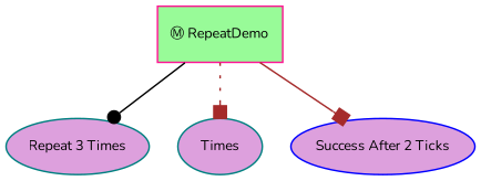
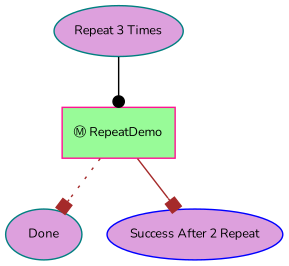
  digraph {
    fontname=Nunito
    ordering=out
    node [color=teal fillcolor=plum fontcolor=black fontname=Nunito fontsize=9 shape=ellipse style=filled]
    edge [arrowhead=box color=brown fontname=Nunito style=solid]
    n1 [color=deeppink fillcolor=palegreen label="Ⓜ RepeatDemo" shape=box]
    n2 [label="Repeat 3 Times"]
-   n3 [label=Times]
-   n4 [color=blue label="Success After 2 Ticks"]
-   n1 -> n2 [arrowhead=dot color=black]
+   n3 [label=Done]
+   n4 [color=blue label="Success After 2 Repeat"]
+   n2 -> n1 [arrowhead=dot color=black]
    n1 -> n3 [style=dotted]
    n1 -> n4
  }
